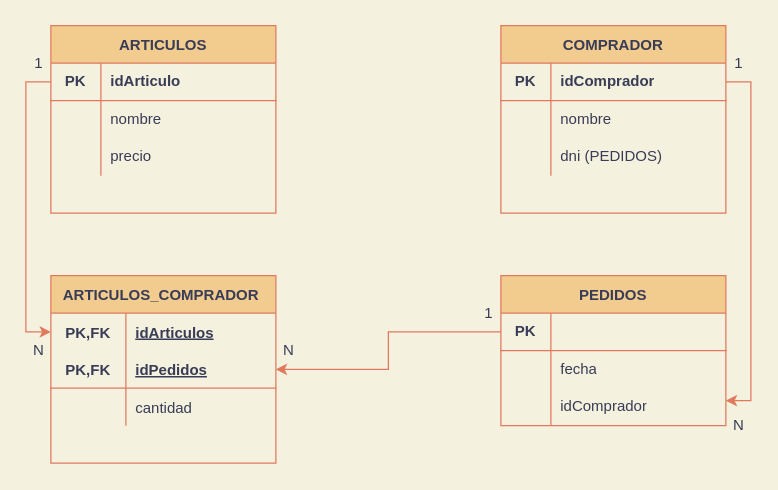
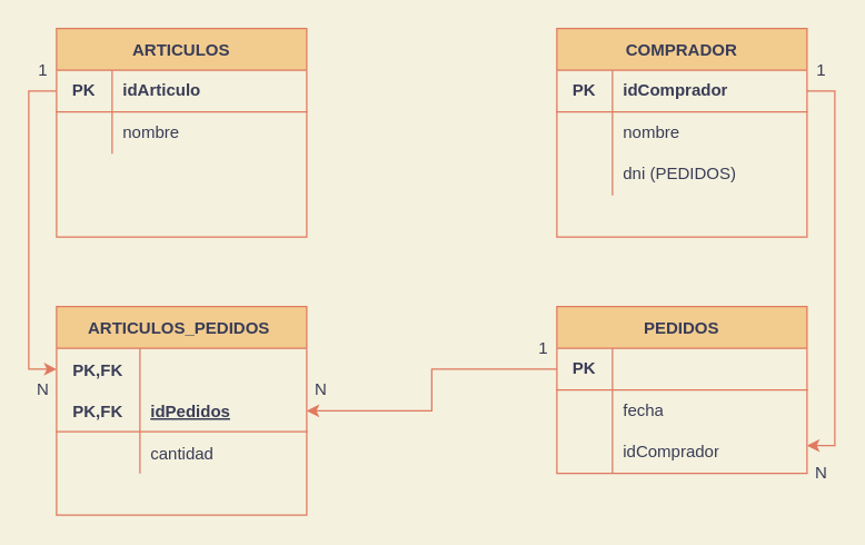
  <mxCell id="0" />
  <mxCell id="1" parent="0" />
  <mxCell id="2" value="" style="group;fontColor=#393C56;" parent="1" vertex="1" connectable="0"><mxGeometry x="40" y="20" width="180" height="150" as="geometry" /></mxCell>
  <mxCell id="3" value="ARTICULOS" style="shape=table;startSize=30;container=1;collapsible=0;childLayout=tableLayout;fixedRows=1;rowLines=0;fontStyle=1;align=center;pointerEvents=1;fillColor=#F2CC8F;strokeColor=#E07A5F;fontColor=#393C56;" parent="2" vertex="1"><mxGeometry width="180" height="150" as="geometry" /></mxCell>
  <mxCell id="4" value="" style="shape=partialRectangle;html=1;whiteSpace=wrap;collapsible=0;dropTarget=0;pointerEvents=1;fillColor=none;top=0;left=0;bottom=1;right=0;points=[[0,0.5],[1,0.5]];portConstraint=eastwest;strokeColor=#E07A5F;fontColor=#393C56;" parent="3" vertex="1"><mxGeometry y="30" width="180" height="30" as="geometry" /></mxCell>
  <mxCell id="5" value="&lt;b&gt;PK&lt;/b&gt;" style="shape=partialRectangle;html=1;whiteSpace=wrap;connectable=0;fillColor=none;top=0;left=0;bottom=0;right=0;overflow=hidden;pointerEvents=1;strokeColor=#E07A5F;fontColor=#393C56;" parent="4" vertex="1"><mxGeometry width="40" height="30" as="geometry"><mxRectangle width="40" height="30" as="alternateBounds" /></mxGeometry></mxCell>
  <mxCell id="6" value="&lt;b&gt;idArticulo&lt;/b&gt;" style="shape=partialRectangle;html=1;whiteSpace=wrap;connectable=0;fillColor=none;top=0;left=0;bottom=0;right=0;align=left;spacingLeft=6;overflow=hidden;pointerEvents=1;strokeColor=#E07A5F;fontColor=#393C56;" parent="4" vertex="1"><mxGeometry x="40" width="140" height="30" as="geometry"><mxRectangle width="140" height="30" as="alternateBounds" /></mxGeometry></mxCell>
  <mxCell id="7" value="" style="shape=partialRectangle;html=1;whiteSpace=wrap;collapsible=0;dropTarget=0;pointerEvents=1;fillColor=none;top=0;left=0;bottom=0;right=0;points=[[0,0.5],[1,0.5]];portConstraint=eastwest;strokeColor=#E07A5F;fontColor=#393C56;" parent="3" vertex="1"><mxGeometry y="60" width="180" height="30" as="geometry" /></mxCell>
  <mxCell id="8" value="" style="shape=partialRectangle;html=1;whiteSpace=wrap;connectable=0;fillColor=none;top=0;left=0;bottom=0;right=0;overflow=hidden;pointerEvents=1;strokeColor=#E07A5F;fontColor=#393C56;" parent="7" vertex="1"><mxGeometry width="40" height="30" as="geometry"><mxRectangle width="40" height="30" as="alternateBounds" /></mxGeometry></mxCell>
  <mxCell id="9" value="nombre" style="shape=partialRectangle;html=1;whiteSpace=wrap;connectable=0;fillColor=none;top=0;left=0;bottom=0;right=0;align=left;spacingLeft=6;overflow=hidden;pointerEvents=1;strokeColor=#E07A5F;fontColor=#393C56;" parent="7" vertex="1"><mxGeometry x="40" width="140" height="30" as="geometry"><mxRectangle width="140" height="30" as="alternateBounds" /></mxGeometry></mxCell>
  <mxCell id="10" value="" style="shape=partialRectangle;html=1;whiteSpace=wrap;collapsible=0;dropTarget=0;pointerEvents=1;fillColor=none;top=0;left=0;bottom=0;right=0;points=[[0,0.5],[1,0.5]];portConstraint=eastwest;strokeColor=#E07A5F;fontColor=#393C56;" parent="3" vertex="1"><mxGeometry y="90" width="180" height="30" as="geometry" /></mxCell>
  <mxCell id="11" value="" style="shape=partialRectangle;html=1;whiteSpace=wrap;connectable=0;fillColor=none;top=0;left=0;bottom=0;right=0;overflow=hidden;pointerEvents=1;strokeColor=#E07A5F;fontColor=#393C56;" parent="10" vertex="1"><mxGeometry width="40" height="30" as="geometry"><mxRectangle width="40" height="30" as="alternateBounds" /></mxGeometry></mxCell>
- <mxCell id="12" value="precio" style="shape=partialRectangle;html=1;whiteSpace=wrap;connectable=0;fillColor=none;top=0;left=0;bottom=0;right=0;align=left;spacingLeft=6;overflow=hidden;pointerEvents=1;strokeColor=#E07A5F;fontColor=#393C56;" parent="10" vertex="1"><mxGeometry x="40" width="140" height="30" as="geometry"><mxRectangle width="140" height="30" as="alternateBounds" /></mxGeometry></mxCell>
  <mxCell id="13" value="" style="group;fontColor=#393C56;" parent="1" vertex="1" connectable="0"><mxGeometry x="400" y="220" width="180" height="150" as="geometry" /></mxCell>
  <mxCell id="14" value="PEDIDOS" style="shape=table;startSize=30;container=1;collapsible=0;childLayout=tableLayout;fixedRows=1;rowLines=0;fontStyle=1;align=center;pointerEvents=1;fillColor=#F2CC8F;strokeColor=#E07A5F;fontColor=#393C56;" parent="13" vertex="1"><mxGeometry width="180" height="120" as="geometry" /></mxCell>
  <mxCell id="15" value="" style="shape=partialRectangle;html=1;whiteSpace=wrap;collapsible=0;dropTarget=0;pointerEvents=1;fillColor=none;top=0;left=0;bottom=1;right=0;points=[[0,0.5],[1,0.5]];portConstraint=eastwest;strokeColor=#E07A5F;fontColor=#393C56;" parent="14" vertex="1"><mxGeometry y="30" width="180" height="30" as="geometry" /></mxCell>
  <mxCell id="16" value="&lt;b&gt;PK&lt;/b&gt;" style="shape=partialRectangle;html=1;whiteSpace=wrap;connectable=0;fillColor=none;top=0;left=0;bottom=0;right=0;overflow=hidden;pointerEvents=1;strokeColor=#E07A5F;fontColor=#393C56;" parent="15" vertex="1"><mxGeometry width="40" height="30" as="geometry"><mxRectangle width="40" height="30" as="alternateBounds" /></mxGeometry></mxCell>
  <mxCell id="17" value="" style="shape=partialRectangle;html=1;whiteSpace=wrap;collapsible=0;dropTarget=0;pointerEvents=1;fillColor=none;top=0;left=0;bottom=0;right=0;points=[[0,0.5],[1,0.5]];portConstraint=eastwest;strokeColor=#E07A5F;fontColor=#393C56;" parent="14" vertex="1"><mxGeometry y="60" width="180" height="30" as="geometry" /></mxCell>
  <mxCell id="18" value="" style="shape=partialRectangle;html=1;whiteSpace=wrap;connectable=0;fillColor=none;top=0;left=0;bottom=0;right=0;overflow=hidden;pointerEvents=1;strokeColor=#E07A5F;fontColor=#393C56;" parent="17" vertex="1"><mxGeometry width="40" height="30" as="geometry"><mxRectangle width="40" height="30" as="alternateBounds" /></mxGeometry></mxCell>
  <mxCell id="19" value="fecha" style="shape=partialRectangle;html=1;whiteSpace=wrap;connectable=0;fillColor=none;top=0;left=0;bottom=0;right=0;align=left;spacingLeft=6;overflow=hidden;pointerEvents=1;strokeColor=#E07A5F;fontColor=#393C56;" parent="17" vertex="1"><mxGeometry x="40" width="140" height="30" as="geometry"><mxRectangle width="140" height="30" as="alternateBounds" /></mxGeometry></mxCell>
  <mxCell id="20" value="" style="shape=partialRectangle;html=1;whiteSpace=wrap;collapsible=0;dropTarget=0;pointerEvents=1;fillColor=none;top=0;left=0;bottom=0;right=0;points=[[0,0.5],[1,0.5]];portConstraint=eastwest;strokeColor=#E07A5F;fontColor=#393C56;" parent="14" vertex="1"><mxGeometry y="90" width="180" height="30" as="geometry" /></mxCell>
  <mxCell id="21" value="" style="shape=partialRectangle;html=1;whiteSpace=wrap;connectable=0;fillColor=none;top=0;left=0;bottom=0;right=0;overflow=hidden;pointerEvents=1;strokeColor=#E07A5F;fontColor=#393C56;" parent="20" vertex="1"><mxGeometry width="40" height="30" as="geometry"><mxRectangle width="40" height="30" as="alternateBounds" /></mxGeometry></mxCell>
  <mxCell id="22" value="" style="shape=partialRectangle;html=1;whiteSpace=wrap;connectable=0;fillColor=none;top=0;left=0;bottom=0;right=0;align=left;spacingLeft=6;overflow=hidden;pointerEvents=1;strokeColor=#E07A5F;fontColor=#393C56;" parent="20" vertex="1"><mxGeometry x="40" width="140" height="30" as="geometry"><mxRectangle width="140" height="30" as="alternateBounds" /></mxGeometry></mxCell>
  <mxCell id="23" value="idComprador" style="shape=partialRectangle;html=1;whiteSpace=wrap;connectable=0;fillColor=none;top=0;left=0;bottom=0;right=0;align=left;spacingLeft=6;overflow=hidden;pointerEvents=1;strokeColor=#E07A5F;fontColor=#393C56;" parent="13" vertex="1"><mxGeometry x="40" y="90" width="140" height="30" as="geometry"><mxRectangle width="140" height="30" as="alternateBounds" /></mxGeometry></mxCell>
  <mxCell id="24" value="" style="group;fontColor=#393C56;" parent="1" vertex="1" connectable="0"><mxGeometry x="400" y="20" width="180" height="150" as="geometry" /></mxCell>
  <mxCell id="25" value="COMPRADOR" style="shape=table;startSize=30;container=1;collapsible=0;childLayout=tableLayout;fixedRows=1;rowLines=0;fontStyle=1;align=center;pointerEvents=1;fillColor=#F2CC8F;strokeColor=#E07A5F;fontColor=#393C56;" parent="24" vertex="1"><mxGeometry width="180" height="150" as="geometry" /></mxCell>
  <mxCell id="26" value="" style="shape=partialRectangle;html=1;whiteSpace=wrap;collapsible=0;dropTarget=0;pointerEvents=1;fillColor=none;top=0;left=0;bottom=1;right=0;points=[[0,0.5],[1,0.5]];portConstraint=eastwest;strokeColor=#E07A5F;fontColor=#393C56;" parent="25" vertex="1"><mxGeometry y="30" width="180" height="30" as="geometry" /></mxCell>
  <mxCell id="27" value="&lt;b&gt;PK&lt;/b&gt;" style="shape=partialRectangle;html=1;whiteSpace=wrap;connectable=0;fillColor=none;top=0;left=0;bottom=0;right=0;overflow=hidden;pointerEvents=1;strokeColor=#E07A5F;fontColor=#393C56;" parent="26" vertex="1"><mxGeometry width="40" height="30" as="geometry"><mxRectangle width="40" height="30" as="alternateBounds" /></mxGeometry></mxCell>
  <mxCell id="28" value="&lt;span&gt;&lt;b&gt;idComprador&lt;/b&gt;&lt;/span&gt;" style="shape=partialRectangle;html=1;whiteSpace=wrap;connectable=0;fillColor=none;top=0;left=0;bottom=0;right=0;align=left;spacingLeft=6;overflow=hidden;pointerEvents=1;strokeColor=#E07A5F;fontColor=#393C56;" parent="26" vertex="1"><mxGeometry x="40" width="140" height="30" as="geometry"><mxRectangle width="140" height="30" as="alternateBounds" /></mxGeometry></mxCell>
  <mxCell id="29" value="" style="shape=partialRectangle;html=1;whiteSpace=wrap;collapsible=0;dropTarget=0;pointerEvents=1;fillColor=none;top=0;left=0;bottom=0;right=0;points=[[0,0.5],[1,0.5]];portConstraint=eastwest;strokeColor=#E07A5F;fontColor=#393C56;" parent="25" vertex="1"><mxGeometry y="60" width="180" height="30" as="geometry" /></mxCell>
  <mxCell id="30" value="" style="shape=partialRectangle;html=1;whiteSpace=wrap;connectable=0;fillColor=none;top=0;left=0;bottom=0;right=0;overflow=hidden;pointerEvents=1;strokeColor=#E07A5F;fontColor=#393C56;" parent="29" vertex="1"><mxGeometry width="40" height="30" as="geometry"><mxRectangle width="40" height="30" as="alternateBounds" /></mxGeometry></mxCell>
  <mxCell id="31" value="nombre" style="shape=partialRectangle;html=1;whiteSpace=wrap;connectable=0;fillColor=none;top=0;left=0;bottom=0;right=0;align=left;spacingLeft=6;overflow=hidden;pointerEvents=1;strokeColor=#E07A5F;fontColor=#393C56;" parent="29" vertex="1"><mxGeometry x="40" width="140" height="30" as="geometry"><mxRectangle width="140" height="30" as="alternateBounds" /></mxGeometry></mxCell>
  <mxCell id="32" value="" style="shape=partialRectangle;html=1;whiteSpace=wrap;collapsible=0;dropTarget=0;pointerEvents=1;fillColor=none;top=0;left=0;bottom=0;right=0;points=[[0,0.5],[1,0.5]];portConstraint=eastwest;strokeColor=#E07A5F;fontColor=#393C56;" parent="25" vertex="1"><mxGeometry y="90" width="180" height="30" as="geometry" /></mxCell>
  <mxCell id="33" value="" style="shape=partialRectangle;html=1;whiteSpace=wrap;connectable=0;fillColor=none;top=0;left=0;bottom=0;right=0;overflow=hidden;pointerEvents=1;strokeColor=#E07A5F;fontColor=#393C56;" parent="32" vertex="1"><mxGeometry width="40" height="30" as="geometry"><mxRectangle width="40" height="30" as="alternateBounds" /></mxGeometry></mxCell>
  <mxCell id="34" value="&lt;span style=&quot;text-align: center&quot;&gt;dni (PEDIDOS)&lt;/span&gt;" style="shape=partialRectangle;html=1;whiteSpace=wrap;connectable=0;fillColor=none;top=0;left=0;bottom=0;right=0;align=left;spacingLeft=6;overflow=hidden;pointerEvents=1;strokeColor=#E07A5F;fontColor=#393C56;" parent="32" vertex="1"><mxGeometry x="40" width="140" height="30" as="geometry"><mxRectangle width="140" height="30" as="alternateBounds" /></mxGeometry></mxCell>
- <mxCell id="35" value="ARTICULOS_COMPRADOR " style="shape=table;startSize=30;container=1;collapsible=1;childLayout=tableLayout;fixedRows=1;rowLines=0;fontStyle=1;align=center;resizeLast=1;fillColor=#F2CC8F;strokeColor=#E07A5F;fontColor=#393C56;" parent="1" vertex="1"><mxGeometry x="40" y="220" width="180" height="150" as="geometry"><mxRectangle x="120" y="680" width="170" height="30" as="alternateBounds" /></mxGeometry></mxCell>
+ <mxCell id="35" value="ARTICULOS_PEDIDOS " style="shape=table;startSize=30;container=1;collapsible=1;childLayout=tableLayout;fixedRows=1;rowLines=0;fontStyle=1;align=center;resizeLast=1;fillColor=#F2CC8F;strokeColor=#E07A5F;fontColor=#393C56;" parent="1" vertex="1"><mxGeometry x="40" y="220" width="180" height="150" as="geometry"><mxRectangle x="120" y="680" width="170" height="30" as="alternateBounds" /></mxGeometry></mxCell>
  <mxCell id="36" value="" style="shape=partialRectangle;collapsible=0;dropTarget=0;pointerEvents=0;fillColor=none;top=0;left=0;bottom=0;right=0;points=[[0,0.5],[1,0.5]];portConstraint=eastwest;strokeColor=#E07A5F;fontColor=#393C56;" parent="35" vertex="1"><mxGeometry y="30" width="180" height="30" as="geometry" /></mxCell>
  <mxCell id="37" value="PK,FK" style="shape=partialRectangle;connectable=0;fillColor=none;top=0;left=0;bottom=0;right=0;fontStyle=1;overflow=hidden;strokeColor=#E07A5F;fontColor=#393C56;" parent="36" vertex="1"><mxGeometry width="60" height="30" as="geometry"><mxRectangle width="60" height="30" as="alternateBounds" /></mxGeometry></mxCell>
- <mxCell id="38" value="idArticulos" style="shape=partialRectangle;connectable=0;fillColor=none;top=0;left=0;bottom=0;right=0;align=left;spacingLeft=6;fontStyle=5;overflow=hidden;strokeColor=#E07A5F;fontColor=#393C56;" parent="36" vertex="1"><mxGeometry x="60" width="120" height="30" as="geometry"><mxRectangle width="120" height="30" as="alternateBounds" /></mxGeometry></mxCell>
  <mxCell id="39" value="" style="shape=partialRectangle;collapsible=0;dropTarget=0;pointerEvents=0;fillColor=none;top=0;left=0;bottom=1;right=0;points=[[0,0.5],[1,0.5]];portConstraint=eastwest;strokeColor=#E07A5F;fontColor=#393C56;" parent="35" vertex="1"><mxGeometry y="60" width="180" height="30" as="geometry" /></mxCell>
  <mxCell id="40" value="PK,FK" style="shape=partialRectangle;connectable=0;fillColor=none;top=0;left=0;bottom=0;right=0;fontStyle=1;overflow=hidden;strokeColor=#E07A5F;fontColor=#393C56;" parent="39" vertex="1"><mxGeometry width="60" height="30" as="geometry"><mxRectangle width="60" height="30" as="alternateBounds" /></mxGeometry></mxCell>
  <mxCell id="41" value="idPedidos" style="shape=partialRectangle;connectable=0;fillColor=none;top=0;left=0;bottom=0;right=0;align=left;spacingLeft=6;fontStyle=5;overflow=hidden;strokeColor=#E07A5F;fontColor=#393C56;" parent="39" vertex="1"><mxGeometry x="60" width="120" height="30" as="geometry"><mxRectangle width="120" height="30" as="alternateBounds" /></mxGeometry></mxCell>
  <mxCell id="42" value="" style="shape=partialRectangle;collapsible=0;dropTarget=0;pointerEvents=0;fillColor=none;top=0;left=0;bottom=0;right=0;points=[[0,0.5],[1,0.5]];portConstraint=eastwest;strokeColor=#E07A5F;fontColor=#393C56;" parent="35" vertex="1"><mxGeometry y="90" width="180" height="30" as="geometry" /></mxCell>
  <mxCell id="43" value="" style="shape=partialRectangle;connectable=0;fillColor=none;top=0;left=0;bottom=0;right=0;editable=1;overflow=hidden;strokeColor=#E07A5F;fontColor=#393C56;" parent="42" vertex="1"><mxGeometry width="60" height="30" as="geometry"><mxRectangle width="60" height="30" as="alternateBounds" /></mxGeometry></mxCell>
  <mxCell id="44" value="cantidad" style="shape=partialRectangle;connectable=0;fillColor=none;top=0;left=0;bottom=0;right=0;align=left;spacingLeft=6;overflow=hidden;strokeColor=#E07A5F;fontColor=#393C56;" parent="42" vertex="1"><mxGeometry x="60" width="120" height="30" as="geometry"><mxRectangle width="120" height="30" as="alternateBounds" /></mxGeometry></mxCell>
  <mxCell id="45" value="" style="shape=partialRectangle;collapsible=0;dropTarget=0;pointerEvents=0;fillColor=none;top=0;left=0;bottom=0;right=0;points=[[0,0.5],[1,0.5]];portConstraint=eastwest;strokeColor=#E07A5F;fontColor=#393C56;" parent="35" vertex="1"><mxGeometry y="120" width="180" height="30" as="geometry" /></mxCell>
  <mxCell id="46" value="" style="shape=partialRectangle;connectable=0;fillColor=none;top=0;left=0;bottom=0;right=0;editable=1;overflow=hidden;strokeColor=#E07A5F;fontColor=#393C56;" parent="45" vertex="1"><mxGeometry width="60" height="30" as="geometry"><mxRectangle width="60" height="30" as="alternateBounds" /></mxGeometry></mxCell>
  <mxCell id="47" style="edgeStyle=orthogonalEdgeStyle;rounded=0;orthogonalLoop=1;jettySize=auto;html=1;entryX=0;entryY=0.5;entryDx=0;entryDy=0;labelBackgroundColor=#F4F1DE;strokeColor=#E07A5F;fontColor=#393C56;" parent="1" source="4" target="36" edge="1"><mxGeometry relative="1" as="geometry" /></mxCell>
  <mxCell id="48" style="edgeStyle=orthogonalEdgeStyle;rounded=0;orthogonalLoop=1;jettySize=auto;html=1;entryX=1;entryY=0.5;entryDx=0;entryDy=0;labelBackgroundColor=#F4F1DE;strokeColor=#E07A5F;fontColor=#393C56;" parent="1" source="15" target="39" edge="1"><mxGeometry relative="1" as="geometry" /></mxCell>
  <mxCell id="49" style="edgeStyle=orthogonalEdgeStyle;rounded=0;orthogonalLoop=1;jettySize=auto;html=1;labelBackgroundColor=#F4F1DE;strokeColor=#E07A5F;fontColor=#393C56;" parent="1" source="26" edge="1"><mxGeometry relative="1" as="geometry"><mxPoint x="580" y="320" as="targetPoint" /><Array as="points"><mxPoint x="600" y="65" /><mxPoint x="600" y="320" /></Array></mxGeometry></mxCell>
  <mxCell id="50" value="1" style="text;html=1;align=center;verticalAlign=middle;resizable=0;points=[];autosize=1;strokeColor=none;fillColor=none;fontColor=#393C56;" parent="1" vertex="1"><mxGeometry x="20" y="40" width="20" height="20" as="geometry" /></mxCell>
  <mxCell id="51" value="N" style="text;html=1;align=center;verticalAlign=middle;resizable=0;points=[];autosize=1;strokeColor=none;fillColor=none;fontColor=#393C56;" parent="1" vertex="1"><mxGeometry x="20" y="270" width="20" height="20" as="geometry" /></mxCell>
  <mxCell id="52" value="1" style="text;html=1;align=center;verticalAlign=middle;resizable=0;points=[];autosize=1;strokeColor=none;fillColor=none;fontColor=#393C56;" parent="1" vertex="1"><mxGeometry x="580" y="40" width="20" height="20" as="geometry" /></mxCell>
  <mxCell id="53" value="N" style="text;html=1;align=center;verticalAlign=middle;resizable=0;points=[];autosize=1;strokeColor=none;fillColor=none;fontColor=#393C56;" parent="1" vertex="1"><mxGeometry x="580" y="330" width="20" height="20" as="geometry" /></mxCell>
  <mxCell id="54" value="1" style="text;html=1;align=center;verticalAlign=middle;resizable=0;points=[];autosize=1;strokeColor=none;fillColor=none;fontColor=#393C56;" parent="1" vertex="1"><mxGeometry x="380" y="240" width="20" height="20" as="geometry" /></mxCell>
  <mxCell id="55" value="N" style="text;html=1;align=center;verticalAlign=middle;resizable=0;points=[];autosize=1;strokeColor=none;fillColor=none;fontColor=#393C56;" parent="1" vertex="1"><mxGeometry x="220" y="270" width="20" height="20" as="geometry" /></mxCell>
